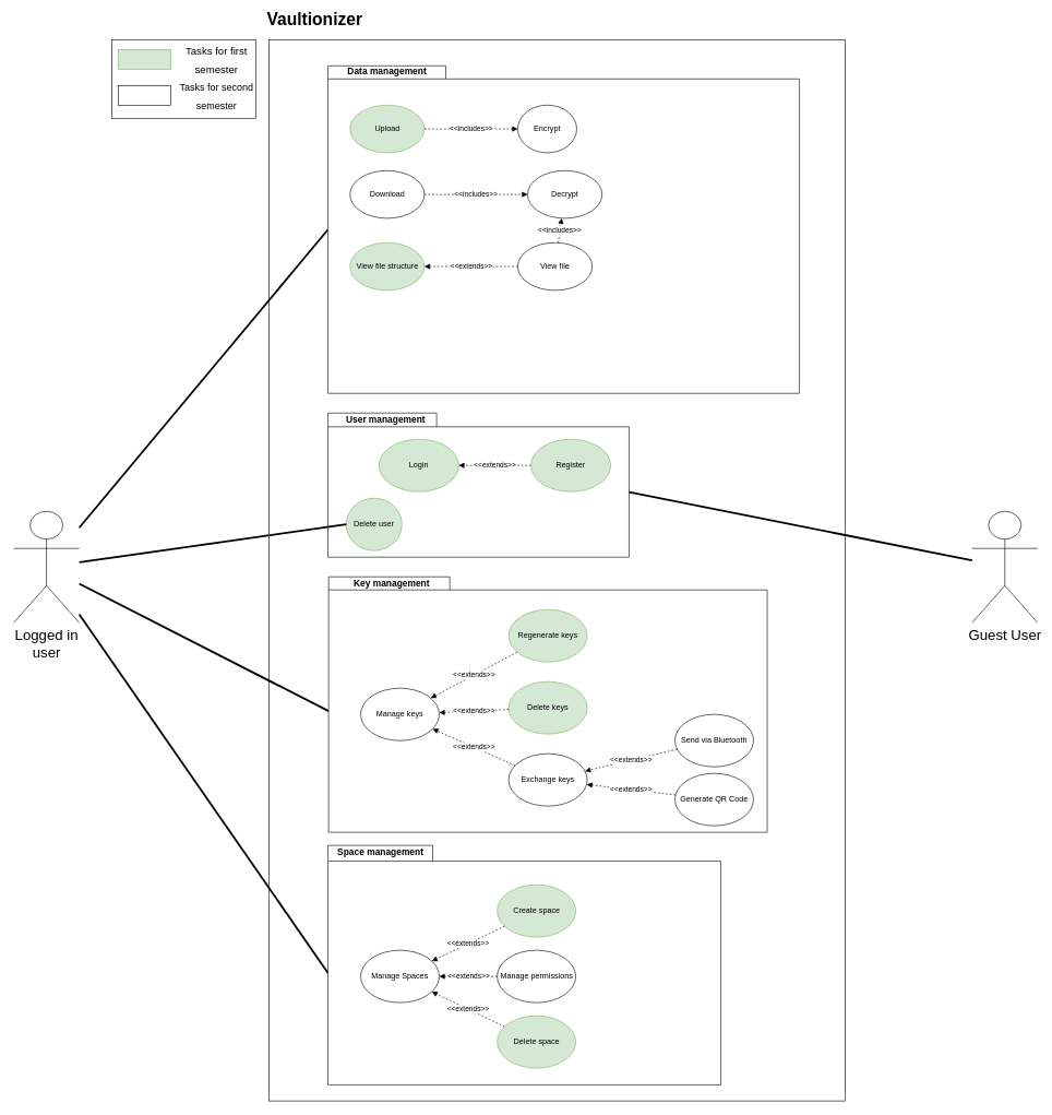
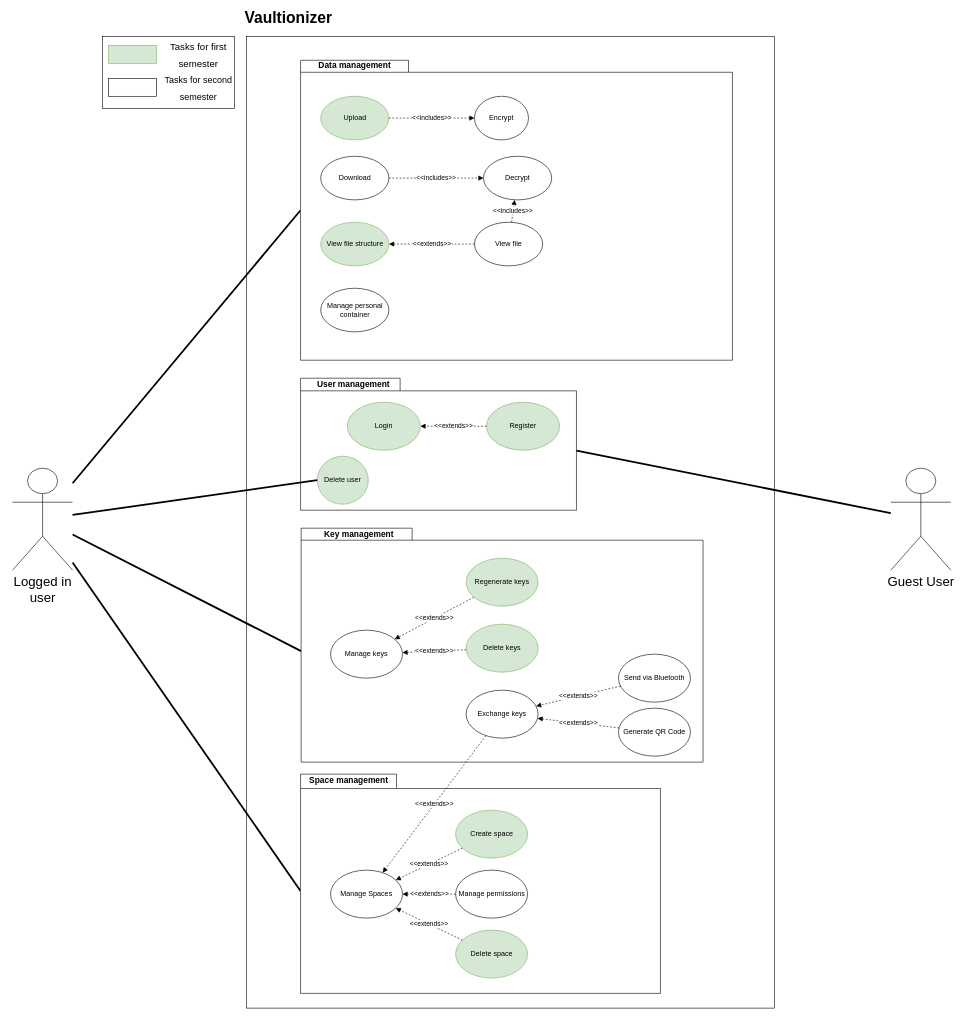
  <mxCell id="0" />
  <mxCell id="1" parent="0" />
  <mxCell id="2" value="" style="rounded=0;whiteSpace=wrap;html=1;" parent="1" vertex="1"><mxGeometry x="410" y="60" width="880" height="1620" as="geometry" /></mxCell>
  <mxCell id="3" style="edgeStyle=none;rounded=0;orthogonalLoop=1;jettySize=auto;html=1;entryX=0;entryY=0;entryDx=0;entryDy=250;entryPerimeter=0;endArrow=none;endFill=0;strokeWidth=3;" parent="1" source="6" target="42" edge="1"><mxGeometry relative="1" as="geometry" /></mxCell>
  <mxCell id="4" style="edgeStyle=none;rounded=0;orthogonalLoop=1;jettySize=auto;html=1;entryX=0;entryY=0;entryDx=0;entryDy=205;entryPerimeter=0;endArrow=none;endFill=0;strokeWidth=3;" parent="1" source="6" target="21" edge="1"><mxGeometry relative="1" as="geometry"><mxPoint x="560" y="920.455" as="sourcePoint" /></mxGeometry></mxCell>
  <mxCell id="5" style="edgeStyle=none;rounded=0;orthogonalLoop=1;jettySize=auto;html=1;entryX=0;entryY=0;entryDx=0;entryDy=194.75;entryPerimeter=0;endArrow=none;endFill=0;strokeWidth=3;" parent="1" source="6" target="10" edge="1"><mxGeometry relative="1" as="geometry" /></mxCell>
  <mxCell id="6" value="&lt;div&gt;Logged in &lt;br&gt;&lt;/div&gt;&lt;div&gt;user&lt;/div&gt;" style="shape=umlActor;verticalLabelPosition=bottom;verticalAlign=top;html=1;outlineConnect=0;fontSize=22;" parent="1" vertex="1"><mxGeometry x="20" y="780" width="100" height="170" as="geometry" /></mxCell>
  <mxCell id="7" value="" style="group" parent="1" vertex="1" connectable="0"><mxGeometry x="490" y="1300" width="600" height="365.5" as="geometry" /></mxCell>
  <mxCell id="8" value="Space management" style="text;html=1;align=center;verticalAlign=middle;resizable=0;points=[];autosize=1;" parent="7" vertex="1"><mxGeometry x="41.379" width="120" height="20" as="geometry" /></mxCell>
  <mxCell id="9" value="" style="group" parent="7" vertex="1" connectable="0"><mxGeometry x="10" y="-10" width="600.0" height="365.5" as="geometry" /></mxCell>
  <mxCell id="10" value="" style="shape=folder;fontStyle=1;spacingTop=10;tabWidth=160;tabHeight=24;tabPosition=left;html=1;" parent="9" vertex="1"><mxGeometry width="600.0" height="365.5" as="geometry" /></mxCell>
  <mxCell id="11" value="Manage Spaces" style="ellipse;whiteSpace=wrap;html=1;" parent="9" vertex="1"><mxGeometry x="50" y="160" width="120" height="80" as="geometry" /></mxCell>
  <mxCell id="12" value="Create space" style="ellipse;whiteSpace=wrap;html=1;fillColor=#d5e8d4;strokeColor=#82b366;" parent="9" vertex="1"><mxGeometry x="258.5" y="60" width="120" height="80" as="geometry" /></mxCell>
  <mxCell id="13" style="edgeStyle=none;rounded=0;orthogonalLoop=1;jettySize=auto;html=1;exitX=1;exitY=1;exitDx=0;exitDy=0;dashed=1;endArrow=block;endFill=1;" parent="9" source="12" target="12" edge="1"><mxGeometry relative="1" as="geometry" /></mxCell>
  <mxCell id="14" value="Manage permissions" style="ellipse;whiteSpace=wrap;html=1;" parent="9" vertex="1"><mxGeometry x="258.5" y="160" width="120" height="80" as="geometry" /></mxCell>
  <mxCell id="15" value="Delete space" style="ellipse;whiteSpace=wrap;html=1;fillColor=#d5e8d4;strokeColor=#82b366;" parent="9" vertex="1"><mxGeometry x="258.5" y="260" width="120" height="80" as="geometry" /></mxCell>
  <mxCell id="16" value="&amp;lt;&amp;lt;extends&amp;gt;&amp;gt;" style="edgeStyle=none;rounded=0;orthogonalLoop=1;jettySize=auto;html=1;dashed=1;endArrow=block;endFill=1;" parent="9" source="12" target="11" edge="1"><mxGeometry relative="1" as="geometry"><mxPoint x="248.194" y="150.0" as="sourcePoint" /><mxPoint x="120.198" y="173.027" as="targetPoint" /></mxGeometry></mxCell>
  <mxCell id="17" value="&amp;lt;&amp;lt;extends&amp;gt;&amp;gt;" style="edgeStyle=none;rounded=0;orthogonalLoop=1;jettySize=auto;html=1;dashed=1;endArrow=block;endFill=1;" parent="9" source="15" target="11" edge="1"><mxGeometry relative="1" as="geometry"><mxPoint x="260.742" y="189.767" as="sourcePoint" /><mxPoint x="160.18" y="150.322" as="targetPoint" /></mxGeometry></mxCell>
  <mxCell id="18" value="&amp;lt;&amp;lt;extends&amp;gt;&amp;gt;" style="edgeStyle=none;rounded=0;orthogonalLoop=1;jettySize=auto;html=1;dashed=1;endArrow=block;endFill=1;" parent="9" source="14" target="11" edge="1"><mxGeometry relative="1" as="geometry"><mxPoint x="488.5" y="210" as="sourcePoint" /><mxPoint x="372.5" y="210" as="targetPoint" /></mxGeometry></mxCell>
  <mxCell id="19" value="&lt;b&gt;&lt;font style=&quot;font-size: 14px&quot;&gt;Space management&lt;/font&gt;&lt;/b&gt;" style="text;html=1;strokeColor=none;fillColor=none;align=center;verticalAlign=middle;whiteSpace=wrap;rounded=0;" parent="9" vertex="1"><mxGeometry x="8.5" width="143" height="20" as="geometry" /></mxCell>
  <mxCell id="20" value="" style="group" parent="1" vertex="1" connectable="0"><mxGeometry x="501" y="880" width="670" height="390" as="geometry" /></mxCell>
  <mxCell id="21" value="" style="shape=folder;fontStyle=1;spacingTop=10;tabWidth=185;tabHeight=20;tabPosition=left;html=1;" parent="20" vertex="1"><mxGeometry width="670" height="390" as="geometry" /></mxCell>
  <mxCell id="22" value="Manage keys" style="ellipse;whiteSpace=wrap;html=1;" parent="20" vertex="1"><mxGeometry x="49" y="170" width="120" height="80" as="geometry" /></mxCell>
  <mxCell id="23" value="Regenerate keys" style="ellipse;whiteSpace=wrap;html=1;fillColor=#d5e8d4;strokeColor=#82b366;" parent="20" vertex="1"><mxGeometry x="275" y="50" width="120" height="80" as="geometry" /></mxCell>
  <mxCell id="24" value="Delete keys" style="ellipse;whiteSpace=wrap;html=1;fillColor=#d5e8d4;strokeColor=#82b366;" parent="20" vertex="1"><mxGeometry x="275" y="160" width="120" height="80" as="geometry" /></mxCell>
  <mxCell id="25" value="&amp;lt;&amp;lt;extends&amp;gt;&amp;gt;" style="rounded=0;orthogonalLoop=1;jettySize=auto;html=1;dashed=1;endArrow=block;endFill=1;" parent="20" source="23" target="22" edge="1"><mxGeometry relative="1" as="geometry"><mxPoint x="310.195" y="55.454" as="sourcePoint" /><mxPoint x="170.0" y="50.004" as="targetPoint" /></mxGeometry></mxCell>
  <mxCell id="26" value="&amp;lt;&amp;lt;extends&amp;gt;&amp;gt;" style="rounded=0;orthogonalLoop=1;jettySize=auto;html=1;dashed=1;endArrow=block;endFill=1;" parent="20" source="24" target="22" edge="1"><mxGeometry relative="1" as="geometry"><mxPoint x="320.095" y="7.754" as="sourcePoint" /><mxPoint x="179.9" y="2.304" as="targetPoint" /></mxGeometry></mxCell>
  <mxCell id="27" value="Exchange keys" style="ellipse;whiteSpace=wrap;html=1;" parent="20" vertex="1"><mxGeometry x="275" y="270" width="120" height="80" as="geometry" /></mxCell>
  <mxCell id="28" value="Send via Bluetooth" style="ellipse;whiteSpace=wrap;html=1;" parent="20" vertex="1"><mxGeometry x="529" y="210" width="120" height="80" as="geometry" /></mxCell>
  <mxCell id="29" value="Generate QR Code" style="ellipse;whiteSpace=wrap;html=1;" parent="20" vertex="1"><mxGeometry x="529" y="300" width="120" height="80" as="geometry" /></mxCell>
- <mxCell id="30" value="&amp;lt;&amp;lt;extends&amp;gt;&amp;gt;" style="rounded=0;orthogonalLoop=1;jettySize=auto;html=1;dashed=1;endArrow=block;endFill=1;" parent="20" source="27" target="22" edge="1"><mxGeometry relative="1" as="geometry"><mxPoint x="294.36" y="195.031" as="sourcePoint" /><mxPoint x="185.533" y="165.145" as="targetPoint" /></mxGeometry></mxCell>
+ <mxCell id="30" value="&amp;lt;&amp;lt;extends&amp;gt;&amp;gt;" style="rounded=0;orthogonalLoop=1;jettySize=auto;html=1;dashed=1;endArrow=block;endFill=1;" parent="20" source="27" target="11" edge="1"><mxGeometry relative="1" as="geometry"><mxPoint x="294.36" y="195.031" as="sourcePoint" /><mxPoint x="185.533" y="165.145" as="targetPoint" /></mxGeometry></mxCell>
  <mxCell id="31" value="&amp;lt;&amp;lt;extends&amp;gt;&amp;gt;" style="rounded=0;orthogonalLoop=1;jettySize=auto;html=1;dashed=1;endArrow=block;endFill=1;" parent="20" source="28" target="27" edge="1"><mxGeometry relative="1" as="geometry"><mxPoint x="220.005" y="421.547" as="sourcePoint" /><mxPoint x="193.104" y="358.444" as="targetPoint" /></mxGeometry></mxCell>
  <mxCell id="32" value="&amp;lt;&amp;lt;extends&amp;gt;&amp;gt;" style="rounded=0;orthogonalLoop=1;jettySize=auto;html=1;dashed=1;endArrow=block;endFill=1;" parent="20" source="29" target="27" edge="1"><mxGeometry relative="1" as="geometry"><mxPoint x="170.005" y="443.107" as="sourcePoint" /><mxPoint x="143.104" y="380.004" as="targetPoint" /></mxGeometry></mxCell>
  <mxCell id="33" value="&lt;b&gt;&lt;font style=&quot;font-size: 14px&quot;&gt;Key management&lt;/font&gt;&lt;/b&gt;" style="text;html=1;strokeColor=none;fillColor=none;align=center;verticalAlign=middle;whiteSpace=wrap;rounded=0;" parent="20" vertex="1"><mxGeometry x="25" width="143" height="20" as="geometry" /></mxCell>
  <mxCell id="34" value="" style="group" parent="1" vertex="1" connectable="0"><mxGeometry x="500" y="630" width="460" height="220" as="geometry" /></mxCell>
  <mxCell id="35" value="" style="shape=folder;fontStyle=1;spacingTop=10;tabWidth=166;tabHeight=21;tabPosition=left;html=1;" parent="34" vertex="1"><mxGeometry width="460.0" height="220" as="geometry" /></mxCell>
  <mxCell id="36" value="Login" style="ellipse;whiteSpace=wrap;html=1;fillColor=#d5e8d4;strokeColor=#82b366;" parent="34" vertex="1"><mxGeometry x="77.925" y="40" width="121.854" height="80" as="geometry" /></mxCell>
  <mxCell id="37" value="Register" style="ellipse;whiteSpace=wrap;html=1;fillColor=#d5e8d4;strokeColor=#82b366;" parent="34" vertex="1"><mxGeometry x="309.998" y="40" width="121.854" height="80" as="geometry" /></mxCell>
  <mxCell id="38" value="&amp;lt;&amp;lt;extends&amp;gt;&amp;gt;" style="rounded=0;orthogonalLoop=1;jettySize=auto;html=1;dashed=1;endArrow=block;endFill=1;" parent="34" source="37" target="36" edge="1"><mxGeometry relative="1" as="geometry"><mxPoint x="381.377" y="199.996" as="sourcePoint" /><mxPoint x="229.855" y="144.316" as="targetPoint" /></mxGeometry></mxCell>
  <mxCell id="39" value="&lt;b style=&quot;font-size: 13px&quot;&gt;&lt;font style=&quot;font-size: 14px&quot;&gt;User&lt;/font&gt; &lt;font style=&quot;font-size: 14px&quot;&gt;management&lt;/font&gt;&lt;/b&gt;" style="text;html=1;strokeColor=none;fillColor=none;align=center;verticalAlign=middle;whiteSpace=wrap;rounded=0;" parent="34" vertex="1"><mxGeometry x="16.247" width="145.21" height="20" as="geometry" /></mxCell>
  <mxCell id="40" value="Delete user" style="ellipse;whiteSpace=wrap;html=1;fillColor=#d5e8d4;strokeColor=#82b366;" parent="34" vertex="1"><mxGeometry x="27.925" y="130" width="85" height="80" as="geometry" /></mxCell>
  <mxCell id="41" value="" style="group" parent="1" vertex="1" connectable="0"><mxGeometry x="500" y="100" width="720" height="500" as="geometry" /></mxCell>
  <mxCell id="42" value="" style="shape=folder;fontStyle=1;spacingTop=10;tabWidth=180;tabHeight=20;tabPosition=left;html=1;" parent="41" vertex="1"><mxGeometry width="720" height="500.0" as="geometry" /></mxCell>
  <mxCell id="43" value="Upload" style="ellipse;whiteSpace=wrap;html=1;fillColor=#d5e8d4;strokeColor=#82b366;" parent="41" vertex="1"><mxGeometry x="33.627" y="59.995" width="113.684" height="72.727" as="geometry" /></mxCell>
  <mxCell id="44" value="Encrypt " style="ellipse;whiteSpace=wrap;html=1;" parent="41" vertex="1"><mxGeometry x="289.999" y="59.996" width="90" height="72.727" as="geometry" /></mxCell>
  <mxCell id="45" value="&amp;lt;&amp;lt;includes&amp;gt;&amp;gt;" style="edgeStyle=none;rounded=0;orthogonalLoop=1;jettySize=auto;html=1;dashed=1;endArrow=block;endFill=1;exitX=1;exitY=0.5;exitDx=0;exitDy=0;" parent="41" source="43" target="44" edge="1"><mxGeometry x="-6.158" y="218.182" as="geometry"><mxPoint x="366.342" y="353.0" as="sourcePoint" /></mxGeometry></mxCell>
  <mxCell id="46" value="&lt;div&gt;Download&lt;br&gt;&lt;/div&gt;" style="ellipse;whiteSpace=wrap;html=1;" parent="41" vertex="1"><mxGeometry x="33.627" y="159.999" width="113.684" height="72.727" as="geometry" /></mxCell>
  <mxCell id="47" value="Decrypt" style="ellipse;whiteSpace=wrap;html=1;" parent="41" vertex="1"><mxGeometry x="304.997" y="159.998" width="113.684" height="72.727" as="geometry" /></mxCell>
+ <mxCell id="48" value="Manage personal container" style="ellipse;whiteSpace=wrap;html=1;" parent="41" vertex="1"><mxGeometry x="33.625" y="380.005" width="113.684" height="72.727" as="geometry" /></mxCell>
  <mxCell id="49" value="&amp;lt;&amp;lt;includes&amp;gt;&amp;gt;" style="edgeStyle=none;rounded=0;orthogonalLoop=1;jettySize=auto;html=1;dashed=1;endArrow=block;endFill=1;exitX=1;exitY=0.5;exitDx=0;exitDy=0;" parent="41" source="46" target="47" edge="1"><mxGeometry x="9.474" as="geometry"><mxPoint x="365.155" y="83.233" as="sourcePoint" /></mxGeometry></mxCell>
  <mxCell id="50" value="View file structure" style="ellipse;whiteSpace=wrap;html=1;fillColor=#d5e8d4;strokeColor=#82b366;" parent="41" vertex="1"><mxGeometry x="33.635" y="270.002" width="113.684" height="72.727" as="geometry" /></mxCell>
  <mxCell id="51" value="&amp;lt;&amp;lt;includes&amp;gt;&amp;gt;" style="edgeStyle=none;rounded=0;orthogonalLoop=1;jettySize=auto;html=1;dashed=1;endArrow=block;endFill=1;" parent="41" source="54" target="47" edge="1"><mxGeometry x="9.474" as="geometry"><mxPoint x="212.209" y="271.59" as="sourcePoint" /><mxPoint x="337.154" y="245.453" as="targetPoint" /></mxGeometry></mxCell>
  <mxCell id="52" value="&lt;b&gt;&lt;font style=&quot;font-size: 14px&quot;&gt;Data management&lt;/font&gt;&lt;/b&gt;" style="text;html=1;strokeColor=none;fillColor=none;align=center;verticalAlign=middle;whiteSpace=wrap;rounded=0;" parent="41" vertex="1"><mxGeometry x="22.737" width="135.474" height="18.182" as="geometry" /></mxCell>
  <mxCell id="53" value="&amp;lt;&amp;lt;extends&amp;gt;&amp;gt;" style="edgeStyle=orthogonalEdgeStyle;rounded=0;orthogonalLoop=1;jettySize=auto;html=1;exitX=0;exitY=0.5;exitDx=0;exitDy=0;entryX=1;entryY=0.5;entryDx=0;entryDy=0;endArrow=block;endFill=1;dashed=1;" parent="41" source="54" target="50" edge="1"><mxGeometry relative="1" as="geometry" /></mxCell>
  <mxCell id="54" value="View file" style="ellipse;whiteSpace=wrap;html=1;" parent="41" vertex="1"><mxGeometry x="289.997" y="269.998" width="113.684" height="72.727" as="geometry" /></mxCell>
  <mxCell id="55" value="Vaultionizer" style="text;html=1;strokeColor=none;fillColor=none;align=center;verticalAlign=middle;whiteSpace=wrap;rounded=0;fontSize=26;fontStyle=1" parent="1" vertex="1"><mxGeometry x="460" y="20" width="40" height="20" as="geometry" /></mxCell>
  <mxCell id="56" style="edgeStyle=none;rounded=0;orthogonalLoop=1;jettySize=auto;html=1;exitX=1;exitY=0.75;exitDx=0;exitDy=0;endArrow=none;endFill=0;strokeWidth=3;fontSize=26;" parent="1" source="55" target="55" edge="1"><mxGeometry x="480" y="-50" as="geometry" /></mxCell>
  <mxCell id="57" value="Guest User" style="shape=umlActor;verticalLabelPosition=bottom;verticalAlign=top;html=1;outlineConnect=0;fontSize=22;" parent="1" vertex="1"><mxGeometry x="1484" y="780" width="100" height="170" as="geometry" /></mxCell>
  <mxCell id="58" style="edgeStyle=none;rounded=0;orthogonalLoop=1;jettySize=auto;html=1;endArrow=none;endFill=0;strokeWidth=3;exitX=0;exitY=0;exitDx=460.0;exitDy=120.5;exitPerimeter=0;" parent="1" source="35" target="57" edge="1"><mxGeometry relative="1" as="geometry"><mxPoint x="1260" y="767.762" as="sourcePoint" /><mxPoint x="1641" y="962.24" as="targetPoint" /></mxGeometry></mxCell>
  <mxCell id="59" value="" style="group" parent="1" vertex="1" connectable="0"><mxGeometry x="170" y="60" width="240" height="120" as="geometry" /></mxCell>
  <mxCell id="60" value="" style="rounded=0;whiteSpace=wrap;html=1;fontSize=22;" parent="59" vertex="1"><mxGeometry width="220" height="120" as="geometry" /></mxCell>
  <mxCell id="61" value="" style="rounded=0;whiteSpace=wrap;html=1;fontSize=22;fillColor=#d5e8d4;strokeColor=#82b366;" parent="59" vertex="1"><mxGeometry x="10" y="15" width="80" height="30" as="geometry" /></mxCell>
  <mxCell id="62" value="&lt;font style=&quot;font-size: 16px&quot;&gt;Tasks for first semester&lt;br&gt;&lt;/font&gt;" style="text;html=1;strokeColor=none;fillColor=none;align=center;verticalAlign=middle;whiteSpace=wrap;rounded=0;fontSize=22;" parent="59" vertex="1"><mxGeometry x="110" y="20" width="100" height="20" as="geometry" /></mxCell>
  <mxCell id="63" value="" style="rounded=0;whiteSpace=wrap;html=1;fontSize=22;" parent="59" vertex="1"><mxGeometry x="10" y="70" width="80" height="30" as="geometry" /></mxCell>
  <mxCell id="64" value="&lt;font style=&quot;font-size: 15px&quot;&gt;&lt;font style=&quot;font-size: 15px&quot;&gt;Tasks for second semester&lt;/font&gt;&lt;br&gt;&lt;/font&gt;" style="text;html=1;strokeColor=none;fillColor=none;align=center;verticalAlign=middle;whiteSpace=wrap;rounded=0;fontSize=22;" parent="59" vertex="1"><mxGeometry x="95" y="75" width="130" height="20" as="geometry" /></mxCell>
  <mxCell id="65" style="edgeStyle=none;rounded=0;orthogonalLoop=1;jettySize=auto;html=1;entryX=0;entryY=0.5;entryDx=0;entryDy=0;endArrow=none;endFill=0;strokeWidth=3;" parent="1" source="6" target="40" edge="1"><mxGeometry relative="1" as="geometry"><mxPoint x="130" y="815.116" as="sourcePoint" /><mxPoint x="510" y="360" as="targetPoint" /></mxGeometry></mxCell>
